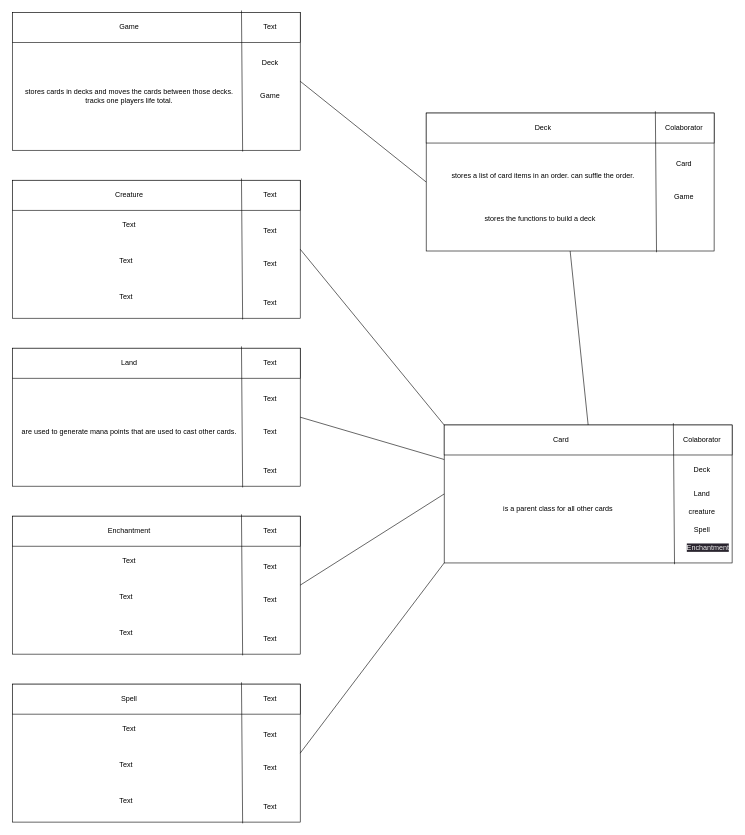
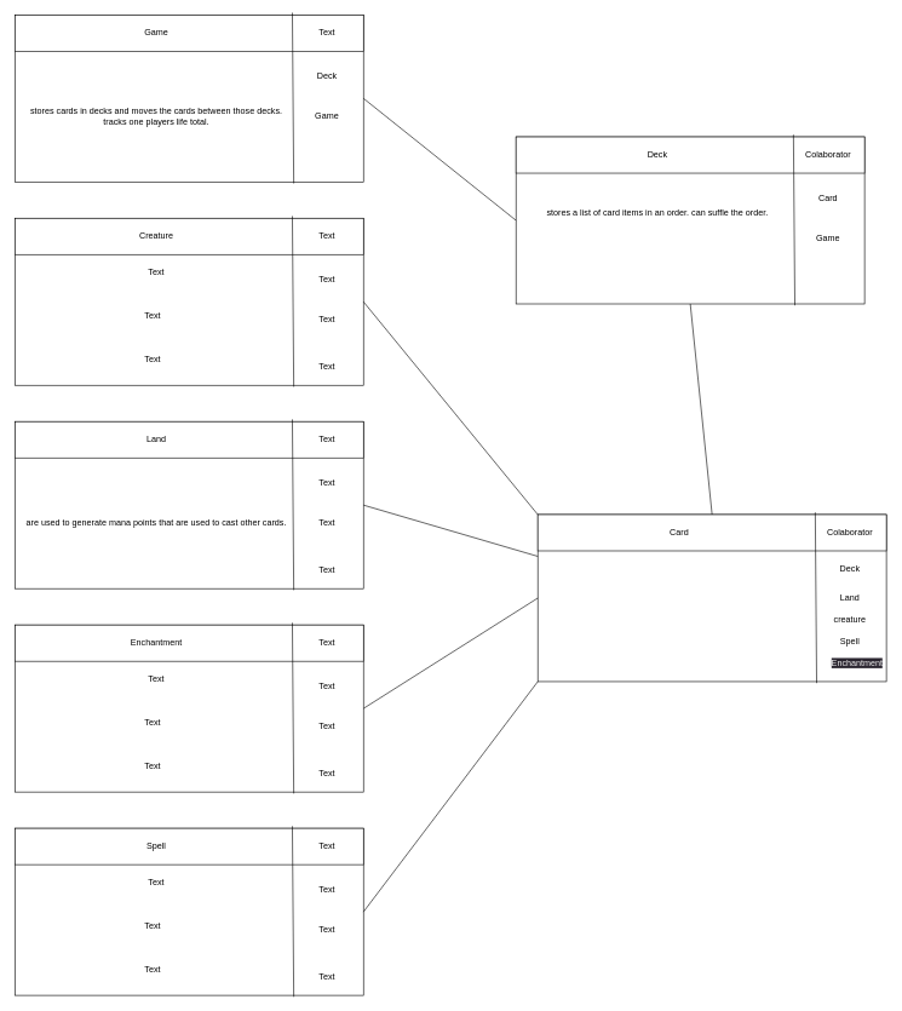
  <mxCell id="0" />
  <mxCell id="1" parent="0" />
  <mxCell id="2" value="" style="rounded=0;whiteSpace=wrap;html=1;" vertex="1" parent="1"><mxGeometry x="740" y="708" width="480" height="230" as="geometry" /></mxCell>
  <mxCell id="3" value="" style="rounded=0;whiteSpace=wrap;html=1;" vertex="1" parent="1"><mxGeometry x="740" y="708" width="480" height="50" as="geometry" /></mxCell>
  <mxCell id="4" value="Card" style="text;html=1;strokeColor=none;fillColor=none;align=center;verticalAlign=middle;whiteSpace=wrap;rounded=0;" vertex="1" parent="1"><mxGeometry x="750" y="718" width="370" height="30" as="geometry" /></mxCell>
  <mxCell id="5" value="" style="endArrow=none;html=1;entryX=0.796;entryY=-0.06;entryDx=0;entryDy=0;entryPerimeter=0;exitX=0.8;exitY=1.009;exitDx=0;exitDy=0;exitPerimeter=0;" edge="1" parent="1" source="2" target="3"><mxGeometry width="50" height="50" relative="1" as="geometry"><mxPoint x="1120" y="858" as="sourcePoint" /><mxPoint x="1170" y="808" as="targetPoint" /></mxGeometry></mxCell>
  <mxCell id="6" value="Colaborator" style="text;html=1;strokeColor=none;fillColor=none;align=center;verticalAlign=middle;whiteSpace=wrap;rounded=0;" vertex="1" parent="1"><mxGeometry x="1140" y="718" width="60" height="30" as="geometry" /></mxCell>
  <mxCell id="7" value="Deck" style="text;html=1;strokeColor=none;fillColor=none;align=center;verticalAlign=middle;whiteSpace=wrap;rounded=0;" vertex="1" parent="1"><mxGeometry x="1140" y="768" width="60" height="30" as="geometry" /></mxCell>
  <mxCell id="8" value="Land" style="text;html=1;strokeColor=none;fillColor=none;align=center;verticalAlign=middle;whiteSpace=wrap;rounded=0;" vertex="1" parent="1"><mxGeometry x="1140" y="808" width="60" height="30" as="geometry" /></mxCell>
  <mxCell id="9" value="creature" style="text;html=1;strokeColor=none;fillColor=none;align=center;verticalAlign=middle;whiteSpace=wrap;rounded=0;" vertex="1" parent="1"><mxGeometry x="1140" y="838" width="60" height="30" as="geometry" /></mxCell>
- <mxCell id="10" value="is a parent class for all other cards" style="text;html=1;strokeColor=none;fillColor=none;align=center;verticalAlign=middle;whiteSpace=wrap;rounded=0;" vertex="1" parent="1"><mxGeometry x="745" y="768" width="370" height="160" as="geometry" /></mxCell>
  <mxCell id="11" value="" style="rounded=0;whiteSpace=wrap;html=1;" vertex="1" parent="1"><mxGeometry x="710" y="187.93" width="480" height="230" as="geometry" /></mxCell>
  <mxCell id="12" value="" style="rounded=0;whiteSpace=wrap;html=1;" vertex="1" parent="1"><mxGeometry x="710" y="187.93" width="480" height="50" as="geometry" /></mxCell>
  <mxCell id="13" value="Deck" style="text;html=1;strokeColor=none;fillColor=none;align=center;verticalAlign=middle;whiteSpace=wrap;rounded=0;" vertex="1" parent="1"><mxGeometry x="720" y="197.93" width="370" height="30" as="geometry" /></mxCell>
  <mxCell id="14" value="" style="endArrow=none;html=1;entryX=0.796;entryY=-0.06;entryDx=0;entryDy=0;entryPerimeter=0;exitX=0.8;exitY=1.009;exitDx=0;exitDy=0;exitPerimeter=0;" edge="1" parent="1" source="11" target="12"><mxGeometry width="50" height="50" relative="1" as="geometry"><mxPoint x="1090" y="337.93" as="sourcePoint" /><mxPoint x="1140" y="287.93" as="targetPoint" /></mxGeometry></mxCell>
  <mxCell id="15" value="Colaborator" style="text;html=1;strokeColor=none;fillColor=none;align=center;verticalAlign=middle;whiteSpace=wrap;rounded=0;" vertex="1" parent="1"><mxGeometry x="1110" y="197.93" width="60" height="30" as="geometry" /></mxCell>
  <mxCell id="16" value="Card" style="text;html=1;strokeColor=none;fillColor=none;align=center;verticalAlign=middle;whiteSpace=wrap;rounded=0;" vertex="1" parent="1"><mxGeometry x="1110" y="257.93" width="60" height="30" as="geometry" /></mxCell>
  <mxCell id="17" value="Game" style="text;html=1;strokeColor=none;fillColor=none;align=center;verticalAlign=middle;whiteSpace=wrap;rounded=0;" vertex="1" parent="1"><mxGeometry x="1110" y="312.93" width="60" height="30" as="geometry" /></mxCell>
  <mxCell id="18" value="stores a list of card items in an order. can suffle the order." style="text;html=1;strokeColor=none;fillColor=none;align=center;verticalAlign=middle;whiteSpace=wrap;rounded=0;" vertex="1" parent="1"><mxGeometry x="720" y="247.93" width="370" height="89.07" as="geometry" /></mxCell>
  <mxCell id="19" value="" style="rounded=0;whiteSpace=wrap;html=1;" vertex="1" parent="1"><mxGeometry x="20" y="20" width="480" height="230" as="geometry" /></mxCell>
  <mxCell id="20" value="" style="rounded=0;whiteSpace=wrap;html=1;" vertex="1" parent="1"><mxGeometry x="20" y="20" width="480" height="50" as="geometry" /></mxCell>
  <mxCell id="21" value="Game" style="text;html=1;strokeColor=none;fillColor=none;align=center;verticalAlign=middle;whiteSpace=wrap;rounded=0;" vertex="1" parent="1"><mxGeometry x="30" y="30" width="370" height="30" as="geometry" /></mxCell>
  <mxCell id="22" value="" style="endArrow=none;html=1;entryX=0.796;entryY=-0.06;entryDx=0;entryDy=0;entryPerimeter=0;exitX=0.8;exitY=1.009;exitDx=0;exitDy=0;exitPerimeter=0;" edge="1" parent="1" source="19" target="20"><mxGeometry width="50" height="50" relative="1" as="geometry"><mxPoint x="400" y="170" as="sourcePoint" /><mxPoint x="450" y="120" as="targetPoint" /></mxGeometry></mxCell>
  <mxCell id="23" value="Text" style="text;html=1;strokeColor=none;fillColor=none;align=center;verticalAlign=middle;whiteSpace=wrap;rounded=0;" vertex="1" parent="1"><mxGeometry x="420" y="30" width="60" height="30" as="geometry" /></mxCell>
  <mxCell id="24" value="Deck" style="text;html=1;strokeColor=none;fillColor=none;align=center;verticalAlign=middle;whiteSpace=wrap;rounded=0;" vertex="1" parent="1"><mxGeometry x="420" y="90" width="60" height="30" as="geometry" /></mxCell>
  <mxCell id="25" value="Game" style="text;html=1;strokeColor=none;fillColor=none;align=center;verticalAlign=middle;whiteSpace=wrap;rounded=0;" vertex="1" parent="1"><mxGeometry x="420" y="145" width="60" height="30" as="geometry" /></mxCell>
  <mxCell id="26" value="stores cards in decks and moves the cards between those decks. tracks one players life total." style="text;html=1;strokeColor=none;fillColor=none;align=center;verticalAlign=middle;whiteSpace=wrap;rounded=0;" vertex="1" parent="1"><mxGeometry x="30" y="80" width="370" height="157" as="geometry" /></mxCell>
  <mxCell id="27" value="" style="rounded=0;whiteSpace=wrap;html=1;" vertex="1" parent="1"><mxGeometry x="20" y="300" width="480" height="230" as="geometry" /></mxCell>
  <mxCell id="28" value="" style="rounded=0;whiteSpace=wrap;html=1;" vertex="1" parent="1"><mxGeometry x="20" y="300" width="480" height="50" as="geometry" /></mxCell>
  <mxCell id="29" value="Creature" style="text;html=1;strokeColor=none;fillColor=none;align=center;verticalAlign=middle;whiteSpace=wrap;rounded=0;" vertex="1" parent="1"><mxGeometry x="30" y="310" width="370" height="30" as="geometry" /></mxCell>
  <mxCell id="30" value="" style="endArrow=none;html=1;entryX=0.796;entryY=-0.06;entryDx=0;entryDy=0;entryPerimeter=0;exitX=0.8;exitY=1.009;exitDx=0;exitDy=0;exitPerimeter=0;" edge="1" parent="1" source="27" target="28"><mxGeometry width="50" height="50" relative="1" as="geometry"><mxPoint x="400" y="450" as="sourcePoint" /><mxPoint x="450" y="400" as="targetPoint" /></mxGeometry></mxCell>
  <mxCell id="31" value="Text" style="text;html=1;strokeColor=none;fillColor=none;align=center;verticalAlign=middle;whiteSpace=wrap;rounded=0;" vertex="1" parent="1"><mxGeometry x="420" y="310" width="60" height="30" as="geometry" /></mxCell>
  <mxCell id="32" value="Text" style="text;html=1;strokeColor=none;fillColor=none;align=center;verticalAlign=middle;whiteSpace=wrap;rounded=0;" vertex="1" parent="1"><mxGeometry x="420" y="370" width="60" height="30" as="geometry" /></mxCell>
  <mxCell id="33" value="Text" style="text;html=1;strokeColor=none;fillColor=none;align=center;verticalAlign=middle;whiteSpace=wrap;rounded=0;" vertex="1" parent="1"><mxGeometry x="420" y="425" width="60" height="30" as="geometry" /></mxCell>
  <mxCell id="34" value="Text" style="text;html=1;strokeColor=none;fillColor=none;align=center;verticalAlign=middle;whiteSpace=wrap;rounded=0;" vertex="1" parent="1"><mxGeometry x="420" y="490" width="60" height="30" as="geometry" /></mxCell>
  <mxCell id="35" value="Text" style="text;html=1;strokeColor=none;fillColor=none;align=center;verticalAlign=middle;whiteSpace=wrap;rounded=0;" vertex="1" parent="1"><mxGeometry x="30" y="360" width="370" height="30" as="geometry" /></mxCell>
  <mxCell id="36" value="Text" style="text;html=1;strokeColor=none;fillColor=none;align=center;verticalAlign=middle;whiteSpace=wrap;rounded=0;" vertex="1" parent="1"><mxGeometry x="30" y="420" width="360" height="30" as="geometry" /></mxCell>
  <mxCell id="37" value="Text" style="text;html=1;strokeColor=none;fillColor=none;align=center;verticalAlign=middle;whiteSpace=wrap;rounded=0;" vertex="1" parent="1"><mxGeometry x="30" y="480" width="360" height="30" as="geometry" /></mxCell>
  <mxCell id="38" value="" style="rounded=0;whiteSpace=wrap;html=1;" vertex="1" parent="1"><mxGeometry x="20" y="580" width="480" height="230" as="geometry" /></mxCell>
  <mxCell id="39" value="" style="rounded=0;whiteSpace=wrap;html=1;" vertex="1" parent="1"><mxGeometry x="20" y="580" width="480" height="50" as="geometry" /></mxCell>
  <mxCell id="40" value="Land" style="text;html=1;strokeColor=none;fillColor=none;align=center;verticalAlign=middle;whiteSpace=wrap;rounded=0;" vertex="1" parent="1"><mxGeometry x="30" y="590" width="370" height="30" as="geometry" /></mxCell>
  <mxCell id="41" value="" style="endArrow=none;html=1;entryX=0.796;entryY=-0.06;entryDx=0;entryDy=0;entryPerimeter=0;exitX=0.8;exitY=1.009;exitDx=0;exitDy=0;exitPerimeter=0;" edge="1" parent="1" source="38" target="39"><mxGeometry width="50" height="50" relative="1" as="geometry"><mxPoint x="400" y="730" as="sourcePoint" /><mxPoint x="450" y="680" as="targetPoint" /></mxGeometry></mxCell>
  <mxCell id="42" value="Text" style="text;html=1;strokeColor=none;fillColor=none;align=center;verticalAlign=middle;whiteSpace=wrap;rounded=0;" vertex="1" parent="1"><mxGeometry x="420" y="590" width="60" height="30" as="geometry" /></mxCell>
  <mxCell id="43" value="Text" style="text;html=1;strokeColor=none;fillColor=none;align=center;verticalAlign=middle;whiteSpace=wrap;rounded=0;" vertex="1" parent="1"><mxGeometry x="420" y="650" width="60" height="30" as="geometry" /></mxCell>
  <mxCell id="44" value="Text" style="text;html=1;strokeColor=none;fillColor=none;align=center;verticalAlign=middle;whiteSpace=wrap;rounded=0;" vertex="1" parent="1"><mxGeometry x="420" y="705" width="60" height="30" as="geometry" /></mxCell>
  <mxCell id="45" value="Text" style="text;html=1;strokeColor=none;fillColor=none;align=center;verticalAlign=middle;whiteSpace=wrap;rounded=0;" vertex="1" parent="1"><mxGeometry x="420" y="770" width="60" height="30" as="geometry" /></mxCell>
  <mxCell id="46" value="are used to generate mana points that are used to cast other cards." style="text;html=1;strokeColor=none;fillColor=none;align=center;verticalAlign=middle;whiteSpace=wrap;rounded=0;" vertex="1" parent="1"><mxGeometry x="30" y="640" width="370" height="157" as="geometry" /></mxCell>
  <mxCell id="47" value="" style="rounded=0;whiteSpace=wrap;html=1;" vertex="1" parent="1"><mxGeometry x="20" y="860" width="480" height="230" as="geometry" /></mxCell>
  <mxCell id="48" value="" style="rounded=0;whiteSpace=wrap;html=1;" vertex="1" parent="1"><mxGeometry x="20" y="860" width="480" height="50" as="geometry" /></mxCell>
  <mxCell id="49" value="Enchantment" style="text;html=1;strokeColor=none;fillColor=none;align=center;verticalAlign=middle;whiteSpace=wrap;rounded=0;" vertex="1" parent="1"><mxGeometry x="30" y="870" width="370" height="30" as="geometry" /></mxCell>
  <mxCell id="50" value="" style="endArrow=none;html=1;entryX=0.796;entryY=-0.06;entryDx=0;entryDy=0;entryPerimeter=0;exitX=0.8;exitY=1.009;exitDx=0;exitDy=0;exitPerimeter=0;" edge="1" parent="1" source="47" target="48"><mxGeometry width="50" height="50" relative="1" as="geometry"><mxPoint x="400" y="1010" as="sourcePoint" /><mxPoint x="450" y="960" as="targetPoint" /></mxGeometry></mxCell>
  <mxCell id="51" value="Text" style="text;html=1;strokeColor=none;fillColor=none;align=center;verticalAlign=middle;whiteSpace=wrap;rounded=0;" vertex="1" parent="1"><mxGeometry x="420" y="870" width="60" height="30" as="geometry" /></mxCell>
  <mxCell id="52" value="Text" style="text;html=1;strokeColor=none;fillColor=none;align=center;verticalAlign=middle;whiteSpace=wrap;rounded=0;" vertex="1" parent="1"><mxGeometry x="420" y="930" width="60" height="30" as="geometry" /></mxCell>
  <mxCell id="53" value="Text" style="text;html=1;strokeColor=none;fillColor=none;align=center;verticalAlign=middle;whiteSpace=wrap;rounded=0;" vertex="1" parent="1"><mxGeometry x="420" y="985" width="60" height="30" as="geometry" /></mxCell>
  <mxCell id="54" value="Text" style="text;html=1;strokeColor=none;fillColor=none;align=center;verticalAlign=middle;whiteSpace=wrap;rounded=0;" vertex="1" parent="1"><mxGeometry x="420" y="1050" width="60" height="30" as="geometry" /></mxCell>
  <mxCell id="55" value="Text" style="text;html=1;strokeColor=none;fillColor=none;align=center;verticalAlign=middle;whiteSpace=wrap;rounded=0;" vertex="1" parent="1"><mxGeometry x="30" y="920" width="370" height="30" as="geometry" /></mxCell>
  <mxCell id="56" value="Text" style="text;html=1;strokeColor=none;fillColor=none;align=center;verticalAlign=middle;whiteSpace=wrap;rounded=0;" vertex="1" parent="1"><mxGeometry x="30" y="980" width="360" height="30" as="geometry" /></mxCell>
  <mxCell id="57" value="Text" style="text;html=1;strokeColor=none;fillColor=none;align=center;verticalAlign=middle;whiteSpace=wrap;rounded=0;" vertex="1" parent="1"><mxGeometry x="30" y="1040" width="360" height="30" as="geometry" /></mxCell>
  <mxCell id="58" value="Spell" style="text;html=1;strokeColor=none;fillColor=none;align=center;verticalAlign=middle;whiteSpace=wrap;rounded=0;" vertex="1" parent="1"><mxGeometry x="1140" y="868" width="60" height="30" as="geometry" /></mxCell>
  <mxCell id="59" value="&lt;span style=&quot;color: rgb(240, 240, 240); font-family: Helvetica; font-size: 12px; font-style: normal; font-variant-ligatures: normal; font-variant-caps: normal; font-weight: 400; letter-spacing: normal; orphans: 2; text-align: center; text-indent: 0px; text-transform: none; widows: 2; word-spacing: 0px; -webkit-text-stroke-width: 0px; background-color: rgb(42, 37, 47); text-decoration-thickness: initial; text-decoration-style: initial; text-decoration-color: initial; float: none; display: inline !important;&quot;&gt;Enchantment&lt;/span&gt;" style="text;html=1;strokeColor=none;fillColor=none;align=center;verticalAlign=middle;whiteSpace=wrap;rounded=0;" vertex="1" parent="1"><mxGeometry x="1150" y="898" width="60" height="30" as="geometry" /></mxCell>
  <mxCell id="60" value="" style="rounded=0;whiteSpace=wrap;html=1;" vertex="1" parent="1"><mxGeometry x="20" y="1140" width="480" height="230" as="geometry" /></mxCell>
  <mxCell id="61" value="" style="rounded=0;whiteSpace=wrap;html=1;" vertex="1" parent="1"><mxGeometry x="20" y="1140" width="480" height="50" as="geometry" /></mxCell>
  <mxCell id="62" value="Spell" style="text;html=1;strokeColor=none;fillColor=none;align=center;verticalAlign=middle;whiteSpace=wrap;rounded=0;" vertex="1" parent="1"><mxGeometry x="30" y="1150" width="370" height="30" as="geometry" /></mxCell>
  <mxCell id="63" value="" style="endArrow=none;html=1;entryX=0.796;entryY=-0.06;entryDx=0;entryDy=0;entryPerimeter=0;exitX=0.8;exitY=1.009;exitDx=0;exitDy=0;exitPerimeter=0;" edge="1" parent="1" source="60" target="61"><mxGeometry width="50" height="50" relative="1" as="geometry"><mxPoint x="400" y="1290" as="sourcePoint" /><mxPoint x="450" y="1240" as="targetPoint" /></mxGeometry></mxCell>
  <mxCell id="64" value="Text" style="text;html=1;strokeColor=none;fillColor=none;align=center;verticalAlign=middle;whiteSpace=wrap;rounded=0;" vertex="1" parent="1"><mxGeometry x="420" y="1150" width="60" height="30" as="geometry" /></mxCell>
  <mxCell id="65" value="Text" style="text;html=1;strokeColor=none;fillColor=none;align=center;verticalAlign=middle;whiteSpace=wrap;rounded=0;" vertex="1" parent="1"><mxGeometry x="420" y="1210" width="60" height="30" as="geometry" /></mxCell>
  <mxCell id="66" value="Text" style="text;html=1;strokeColor=none;fillColor=none;align=center;verticalAlign=middle;whiteSpace=wrap;rounded=0;" vertex="1" parent="1"><mxGeometry x="420" y="1265" width="60" height="30" as="geometry" /></mxCell>
  <mxCell id="67" value="Text" style="text;html=1;strokeColor=none;fillColor=none;align=center;verticalAlign=middle;whiteSpace=wrap;rounded=0;" vertex="1" parent="1"><mxGeometry x="420" y="1330" width="60" height="30" as="geometry" /></mxCell>
  <mxCell id="68" value="Text" style="text;html=1;strokeColor=none;fillColor=none;align=center;verticalAlign=middle;whiteSpace=wrap;rounded=0;" vertex="1" parent="1"><mxGeometry x="30" y="1200" width="370" height="30" as="geometry" /></mxCell>
  <mxCell id="69" value="Text" style="text;html=1;strokeColor=none;fillColor=none;align=center;verticalAlign=middle;whiteSpace=wrap;rounded=0;" vertex="1" parent="1"><mxGeometry x="30" y="1260" width="360" height="30" as="geometry" /></mxCell>
  <mxCell id="70" value="Text" style="text;html=1;strokeColor=none;fillColor=none;align=center;verticalAlign=middle;whiteSpace=wrap;rounded=0;" vertex="1" parent="1"><mxGeometry x="30" y="1320" width="360" height="30" as="geometry" /></mxCell>
  <mxCell id="71" value="" style="endArrow=none;html=1;entryX=0;entryY=0;entryDx=0;entryDy=0;exitX=1;exitY=0.5;exitDx=0;exitDy=0;" edge="1" parent="1" source="27" target="2"><mxGeometry width="50" height="50" relative="1" as="geometry"><mxPoint x="580" y="417" as="sourcePoint" /><mxPoint x="670" y="757" as="targetPoint" /></mxGeometry></mxCell>
  <mxCell id="72" value="" style="endArrow=none;html=1;entryX=0;entryY=0.25;entryDx=0;entryDy=0;exitX=1;exitY=0.5;exitDx=0;exitDy=0;" edge="1" parent="1" source="38" target="2"><mxGeometry width="50" height="50" relative="1" as="geometry"><mxPoint x="590" y="827" as="sourcePoint" /><mxPoint x="640" y="777" as="targetPoint" /></mxGeometry></mxCell>
  <mxCell id="73" value="" style="endArrow=none;html=1;entryX=0;entryY=0.5;entryDx=0;entryDy=0;exitX=1;exitY=0.5;exitDx=0;exitDy=0;" edge="1" parent="1" source="47" target="2"><mxGeometry width="50" height="50" relative="1" as="geometry"><mxPoint x="580" y="867" as="sourcePoint" /><mxPoint x="630" y="817" as="targetPoint" /></mxGeometry></mxCell>
  <mxCell id="74" value="" style="endArrow=none;html=1;entryX=0;entryY=1;entryDx=0;entryDy=0;exitX=1;exitY=0.5;exitDx=0;exitDy=0;" edge="1" parent="1" source="60" target="2"><mxGeometry width="50" height="50" relative="1" as="geometry"><mxPoint x="640" y="1027" as="sourcePoint" /><mxPoint x="690" y="977" as="targetPoint" /></mxGeometry></mxCell>
  <mxCell id="75" value="" style="endArrow=none;html=1;exitX=0.5;exitY=0;exitDx=0;exitDy=0;entryX=0.5;entryY=1;entryDx=0;entryDy=0;" edge="1" parent="1" source="3" target="11"><mxGeometry width="50" height="50" relative="1" as="geometry"><mxPoint x="890" y="597" as="sourcePoint" /><mxPoint x="940" y="547" as="targetPoint" /></mxGeometry></mxCell>
  <mxCell id="76" value="" style="endArrow=none;html=1;exitX=0;exitY=0.5;exitDx=0;exitDy=0;entryX=1;entryY=0.5;entryDx=0;entryDy=0;" edge="1" parent="1" source="11" target="19"><mxGeometry width="50" height="50" relative="1" as="geometry"><mxPoint x="650" y="137" as="sourcePoint" /><mxPoint x="700" y="87" as="targetPoint" /></mxGeometry></mxCell>
- <mxCell id="77" value="stores the functions to build a deck" style="text;html=1;strokeColor=none;fillColor=none;align=center;verticalAlign=middle;whiteSpace=wrap;rounded=0;" vertex="1" parent="1"><mxGeometry x="720" y="337" width="360" height="53" as="geometry" /></mxCell>
